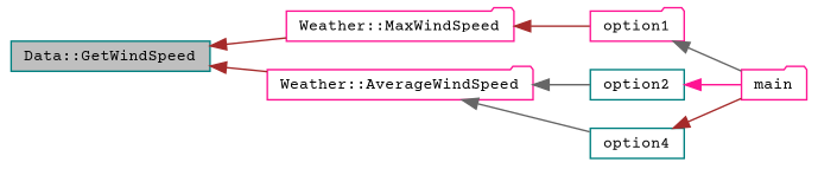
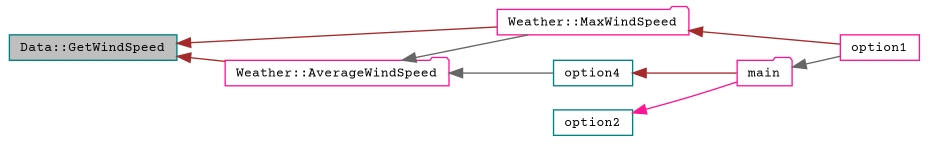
  digraph {
    fontname="Courier Prime"
    rankdir=LR
    node [color=deeppink fillcolor=white fontname="Courier Prime" fontsize=10 shape=box style=filled]
    edge [color=brown dir=back fontname="Courier Prime" fontsize=10 labelfontname=Helvetica labelfontsize=10 style=solid]
    n1 [color=teal fillcolor=grey75 fontcolor=black height=0.2 label="Data::GetWindSpeed" width=0.4]
    n2 [height=0.2 label="Weather::MaxWindSpeed" shape=folder width=0.4]
    n3 [height=0.2 label="Weather::AverageWindSpeed" shape=folder width=0.4]
-   n4 [height=0.2 label=option1 shape=folder width=0.4]
+   n4 [height=0.2 label=option1 width=0.4]
    n5 [color=teal height=0.2 label=option2 width=0.4]
    n6 [color=teal height=0.2 label=option4 width=0.4]
    n7 [height=0.2 label=main shape=folder width=0.4]
    n1 -> n2
    n1 -> n3
    n2 -> n4
-   n3 -> n5 [color=gray40]
+   n3 -> n2 [color=gray40]
    n3 -> n6 [color=gray40]
-   n4 -> n7 [color=gray40]
+   n7 -> n4 [color=gray40]
    n5 -> n7 [color=deeppink]
    n6 -> n7
  }
